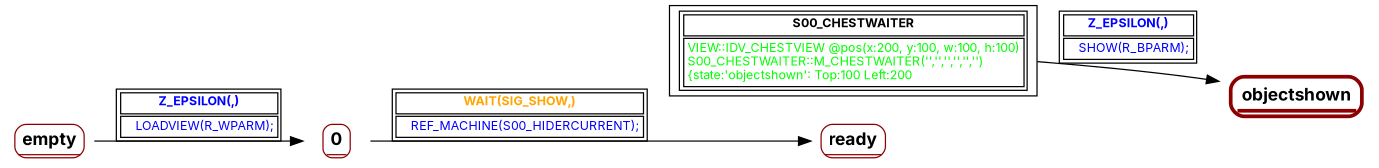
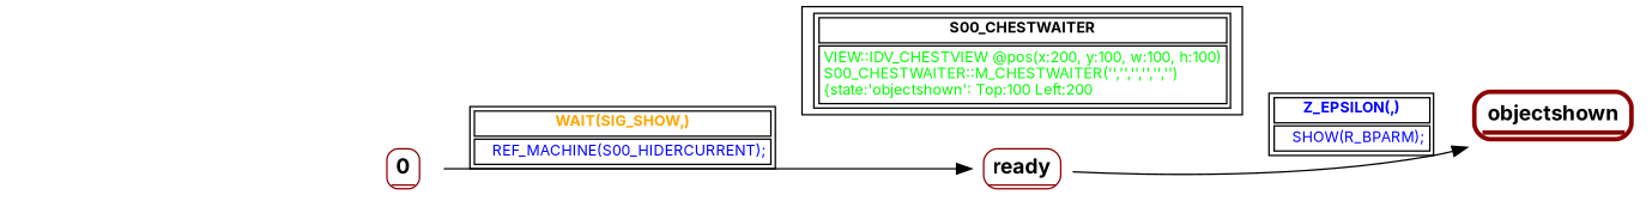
  digraph {
    fontname=Inter
    rankdir=LR
    node [fontname=Inter fontsize=14 shape=none]
    edge [fontcolor=blue fontname=Inter fontsize=10]
    n1 [label=< <table border="1" color="darkred" style="rounded"><tr><td sides="b"><b>0<br align="left"/></b></td></tr> </table>>]
    n2 [label=< <table border="1" color="darkred" style="rounded"><tr><td sides="b"><b>ready<br align="left"/></b></td></tr> </table>>]
    n3 [label=< <table border="3" color="darkred" style="rounded"><tr><td sides="b"><b>objectshown<br align="left"/></b></td></tr> </table>>]
-   n4 [label=< <table border="1" color="darkred" style="rounded"><tr><td sides="b"><b>empty<br align="left"/></b></td></tr> </table>>]
    n5 [fontsize=10 label=< <table border="1"><tr><td><b>S00_CHESTWAITER<br align="left"/></b></td></tr> <tr><td><font point-size="10" color ="green">VIEW::IDV_CHESTVIEW @pos(x:200, y:100, w:100, h:100)<br align="left"/>S00_CHESTWAITER::M_CHESTWAITER(&apos;&apos;,&apos;&apos;,&apos;&apos;,&apos;&apos;,&apos;&apos;,&apos;&apos;)<br align="left"/>			&#123;state:&apos;objectshown&apos;: Top:100 Left:200<br align="left"/></font></td></tr></table>> shape=record]
    n1 -> n2 [fontcolor=orange label=< <table border="1"><tr><td><b>WAIT(SIG_SHOW,)<br align="left"/></b></td></tr> <tr><td><font point-size="10" color ="blue">   REF_MACHINE(S00_HIDERCURRENT);<br align="left"/></font></td></tr></table>>]
-   n5 -> n3 [label=< <table border="1"><tr><td><b>Z_EPSILON(,)<br align="left"/></b></td></tr> <tr><td><font point-size="10" color ="blue">   SHOW(R_BPARM);<br align="left"/></font></td></tr></table>>]
-   n4 -> n1 [label=< <table border="1"><tr><td><b>Z_EPSILON(,)<br align="left"/></b></td></tr> <tr><td><font point-size="10" color ="blue">   LOADVIEW(R_WPARM);<br align="left"/></font></td></tr></table>>]
+   n2 -> n3 [label=< <table border="1"><tr><td><b>Z_EPSILON(,)<br align="left"/></b></td></tr> <tr><td><font point-size="10" color ="blue">   SHOW(R_BPARM);<br align="left"/></font></td></tr></table>>]
  }
